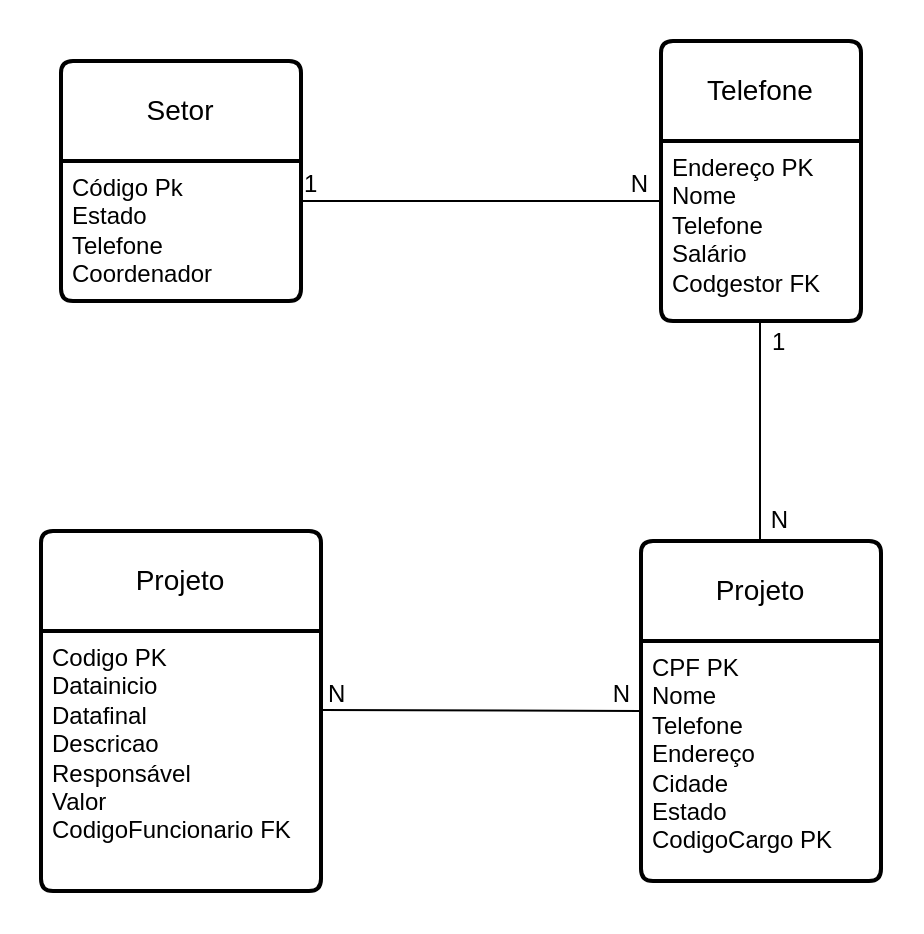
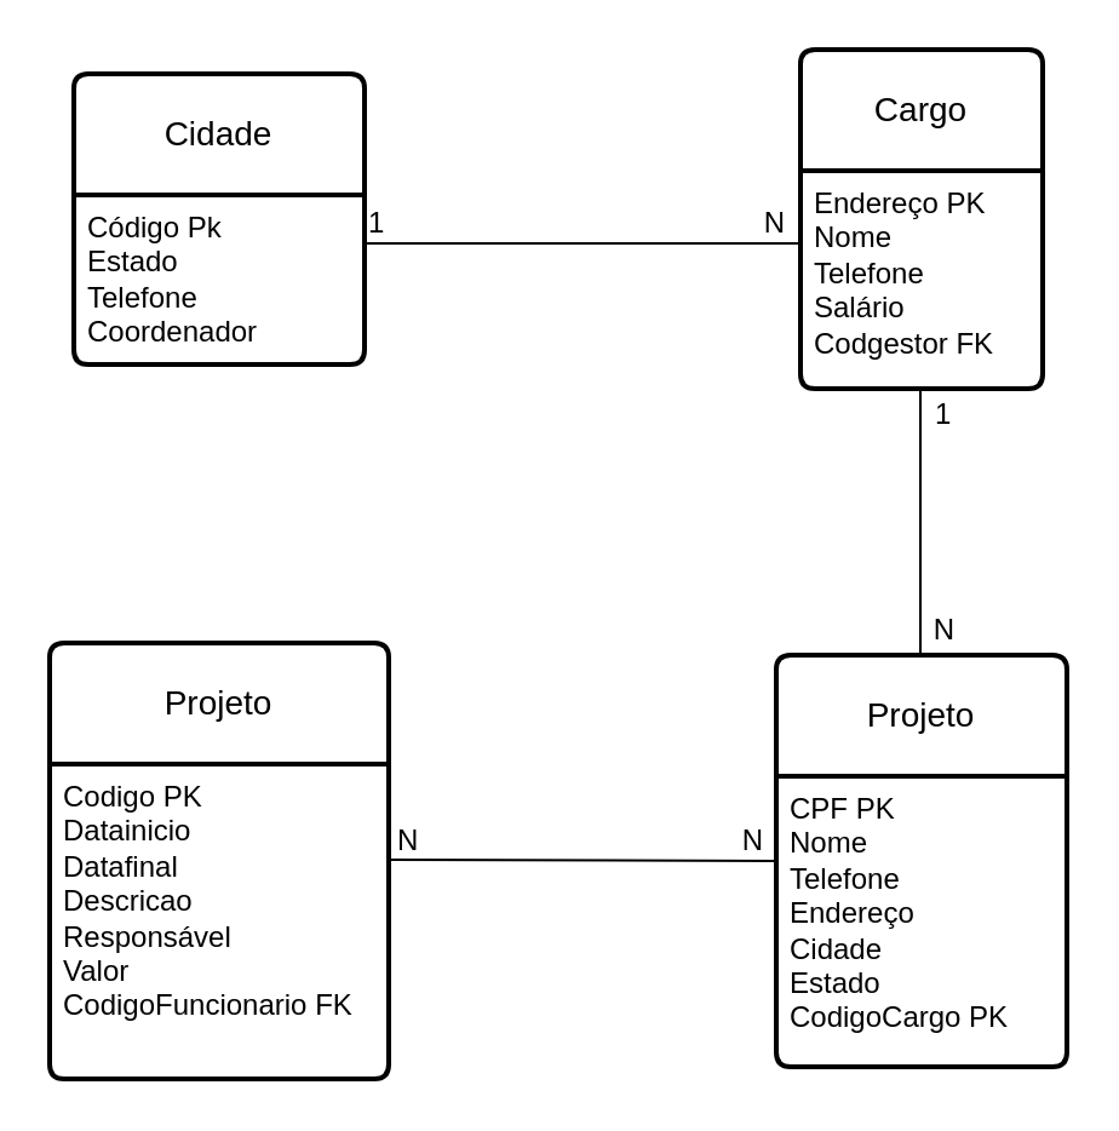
  <mxCell id="0" />
  <mxCell id="1" parent="0" />
- <mxCell id="2" value="Setor" style="swimlane;childLayout=stackLayout;horizontal=1;startSize=50;horizontalStack=0;rounded=1;fontSize=14;fontStyle=0;strokeWidth=2;resizeParent=0;resizeLast=1;shadow=0;dashed=0;align=center;arcSize=4;whiteSpace=wrap;html=1;" vertex="1" parent="1"><mxGeometry x="30" y="30" width="120" height="120" as="geometry" /></mxCell>
+ <mxCell id="2" value="Cidade" style="swimlane;childLayout=stackLayout;horizontal=1;startSize=50;horizontalStack=0;rounded=1;fontSize=14;fontStyle=0;strokeWidth=2;resizeParent=0;resizeLast=1;shadow=0;dashed=0;align=center;arcSize=4;whiteSpace=wrap;html=1;" vertex="1" parent="1"><mxGeometry x="30" y="30" width="120" height="120" as="geometry" /></mxCell>
  <mxCell id="3" value="Código Pk&lt;br&gt;Estado&lt;br&gt;Telefone&lt;br&gt;Coordenador" style="align=left;strokeColor=none;fillColor=none;spacingLeft=4;fontSize=12;verticalAlign=top;resizable=0;rotatable=0;part=1;html=1;" vertex="1" parent="2"><mxGeometry y="50" width="120" height="70" as="geometry" /></mxCell>
- <mxCell id="4" value="Telefone" style="swimlane;childLayout=stackLayout;horizontal=1;startSize=50;horizontalStack=0;rounded=1;fontSize=14;fontStyle=0;strokeWidth=2;resizeParent=0;resizeLast=1;shadow=0;dashed=0;align=center;arcSize=4;whiteSpace=wrap;html=1;" vertex="1" parent="1"><mxGeometry x="330" y="20" width="100" height="140" as="geometry" /></mxCell>
+ <mxCell id="4" value="Cargo" style="swimlane;childLayout=stackLayout;horizontal=1;startSize=50;horizontalStack=0;rounded=1;fontSize=14;fontStyle=0;strokeWidth=2;resizeParent=0;resizeLast=1;shadow=0;dashed=0;align=center;arcSize=4;whiteSpace=wrap;html=1;" vertex="1" parent="1"><mxGeometry x="330" y="20" width="100" height="140" as="geometry" /></mxCell>
  <mxCell id="5" value="Endereço PK&lt;br&gt;Nome&lt;br&gt;Telefone&lt;br&gt;Salário&lt;br&gt;Codgestor FK" style="align=left;strokeColor=none;fillColor=none;spacingLeft=4;fontSize=12;verticalAlign=top;resizable=0;rotatable=0;part=1;html=1;" vertex="1" parent="4"><mxGeometry y="50" width="100" height="90" as="geometry" /></mxCell>
  <mxCell id="6" value="Projeto" style="swimlane;childLayout=stackLayout;horizontal=1;startSize=50;horizontalStack=0;rounded=1;fontSize=14;fontStyle=0;strokeWidth=2;resizeParent=0;resizeLast=1;shadow=0;dashed=0;align=center;arcSize=4;whiteSpace=wrap;html=1;" vertex="1" parent="1"><mxGeometry x="20" y="265" width="140" height="180" as="geometry" /></mxCell>
  <mxCell id="7" value="Codigo PK&lt;br&gt;Datainicio&lt;br&gt;Datafinal&lt;br&gt;Descricao&lt;br&gt;Responsável&lt;br&gt;Valor&lt;br&gt;CodigoFuncionario FK" style="align=left;strokeColor=none;fillColor=none;spacingLeft=4;fontSize=12;verticalAlign=top;resizable=0;rotatable=0;part=1;html=1;" vertex="1" parent="6"><mxGeometry y="50" width="140" height="130" as="geometry" /></mxCell>
  <mxCell id="8" value="Projeto" style="swimlane;childLayout=stackLayout;horizontal=1;startSize=50;horizontalStack=0;rounded=1;fontSize=14;fontStyle=0;strokeWidth=2;resizeParent=0;resizeLast=1;shadow=0;dashed=0;align=center;arcSize=4;whiteSpace=wrap;html=1;" vertex="1" parent="1"><mxGeometry x="320" y="270" width="120" height="170" as="geometry" /></mxCell>
  <mxCell id="9" value="CPF PK&lt;br&gt;Nome&lt;br&gt;Telefone&lt;br&gt;Endereço&lt;br&gt;Cidade&lt;br&gt;Estado&amp;nbsp;&lt;br&gt;CodigoCargo PK" style="align=left;strokeColor=none;fillColor=none;spacingLeft=4;fontSize=12;verticalAlign=top;resizable=0;rotatable=0;part=1;html=1;" vertex="1" parent="8"><mxGeometry y="50" width="120" height="120" as="geometry" /></mxCell>
  <mxCell id="10" value="" style="endArrow=none;html=1;rounded=0;entryX=0.01;entryY=0.333;entryDx=0;entryDy=0;entryPerimeter=0;" edge="1" parent="1" target="5"><mxGeometry relative="1" as="geometry"><mxPoint x="150" y="100" as="sourcePoint" /><mxPoint x="310" y="100" as="targetPoint" /></mxGeometry></mxCell>
  <mxCell id="11" value="1" style="resizable=0;html=1;whiteSpace=wrap;align=left;verticalAlign=bottom;" connectable="0" vertex="1" parent="10"><mxGeometry x="-1" relative="1" as="geometry" /></mxCell>
  <mxCell id="12" value="N" style="resizable=0;html=1;whiteSpace=wrap;align=right;verticalAlign=bottom;" connectable="0" vertex="1" parent="10"><mxGeometry x="1" relative="1" as="geometry"><mxPoint x="-6" as="offset" /></mxGeometry></mxCell>
  <mxCell id="13" value="" style="endArrow=none;html=1;rounded=0;" edge="1" parent="1"><mxGeometry relative="1" as="geometry"><mxPoint x="160" y="354.5" as="sourcePoint" /><mxPoint x="320" y="355" as="targetPoint" /></mxGeometry></mxCell>
  <mxCell id="14" value="N" style="resizable=0;html=1;whiteSpace=wrap;align=left;verticalAlign=bottom;" connectable="0" vertex="1" parent="13"><mxGeometry x="-1" relative="1" as="geometry"><mxPoint x="2" as="offset" /></mxGeometry></mxCell>
  <mxCell id="15" value="N" style="resizable=0;html=1;whiteSpace=wrap;align=right;verticalAlign=bottom;" connectable="0" vertex="1" parent="13"><mxGeometry x="1" relative="1" as="geometry"><mxPoint x="-4" as="offset" /></mxGeometry></mxCell>
  <mxCell id="16" value="" style="endArrow=none;html=1;rounded=0;exitX=0.5;exitY=1;exitDx=0;exitDy=0;" edge="1" parent="1"><mxGeometry relative="1" as="geometry"><mxPoint x="379.5" y="160" as="sourcePoint" /><mxPoint x="379.5" y="270" as="targetPoint" /></mxGeometry></mxCell>
  <mxCell id="17" value="1" style="resizable=0;html=1;whiteSpace=wrap;align=left;verticalAlign=bottom;" connectable="0" vertex="1" parent="16"><mxGeometry x="-1" relative="1" as="geometry"><mxPoint x="4" y="19" as="offset" /></mxGeometry></mxCell>
  <mxCell id="18" value="N" style="resizable=0;html=1;whiteSpace=wrap;align=right;verticalAlign=bottom;" connectable="0" vertex="1" parent="16"><mxGeometry x="1" relative="1" as="geometry"><mxPoint x="15" y="-2" as="offset" /></mxGeometry></mxCell>
